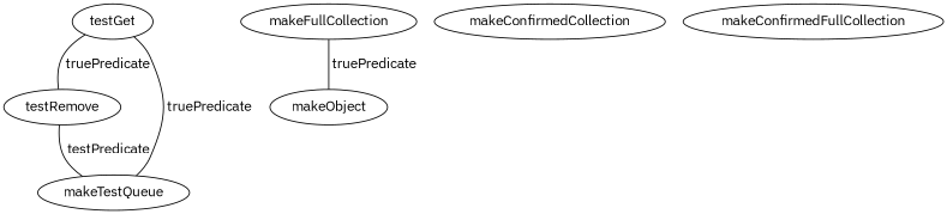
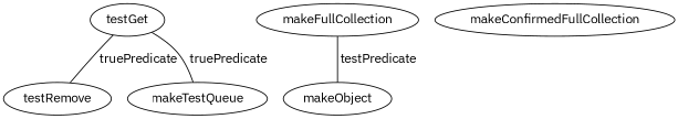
  digraph {
    fontname="IBM Plex Sans"
    node [fontname="IBM Plex Sans"]
    edge [dir=none fontname="IBM Plex Sans"]
    testGet
    testRemove
    makeTestQueue
    makeFullCollection
    makeObject
-   makeConfirmedCollection
    makeConfirmedFullCollection
    testGet -> testRemove [label=" truePredicate"]
    testGet -> makeTestQueue [label=" truePredicate"]
-   testRemove -> makeTestQueue [label=" testPredicate"]
-   makeFullCollection -> makeObject [label=" truePredicate"]
+   makeFullCollection -> makeObject [label=" testPredicate"]
  }
